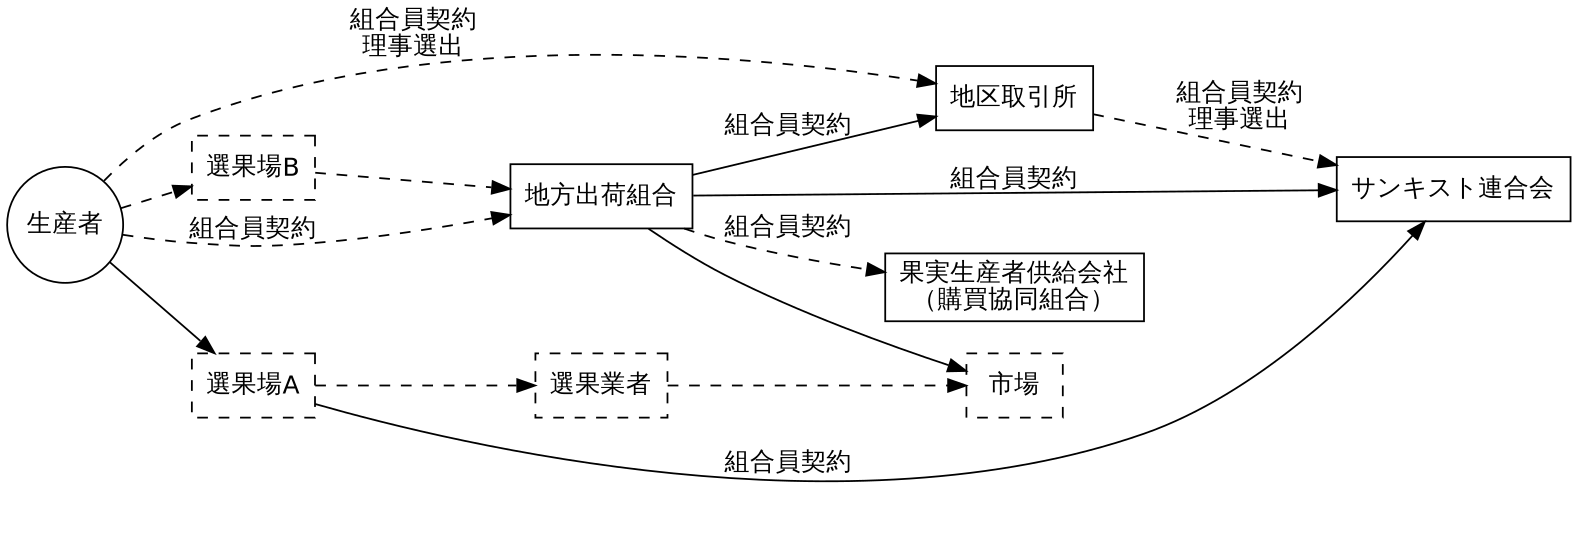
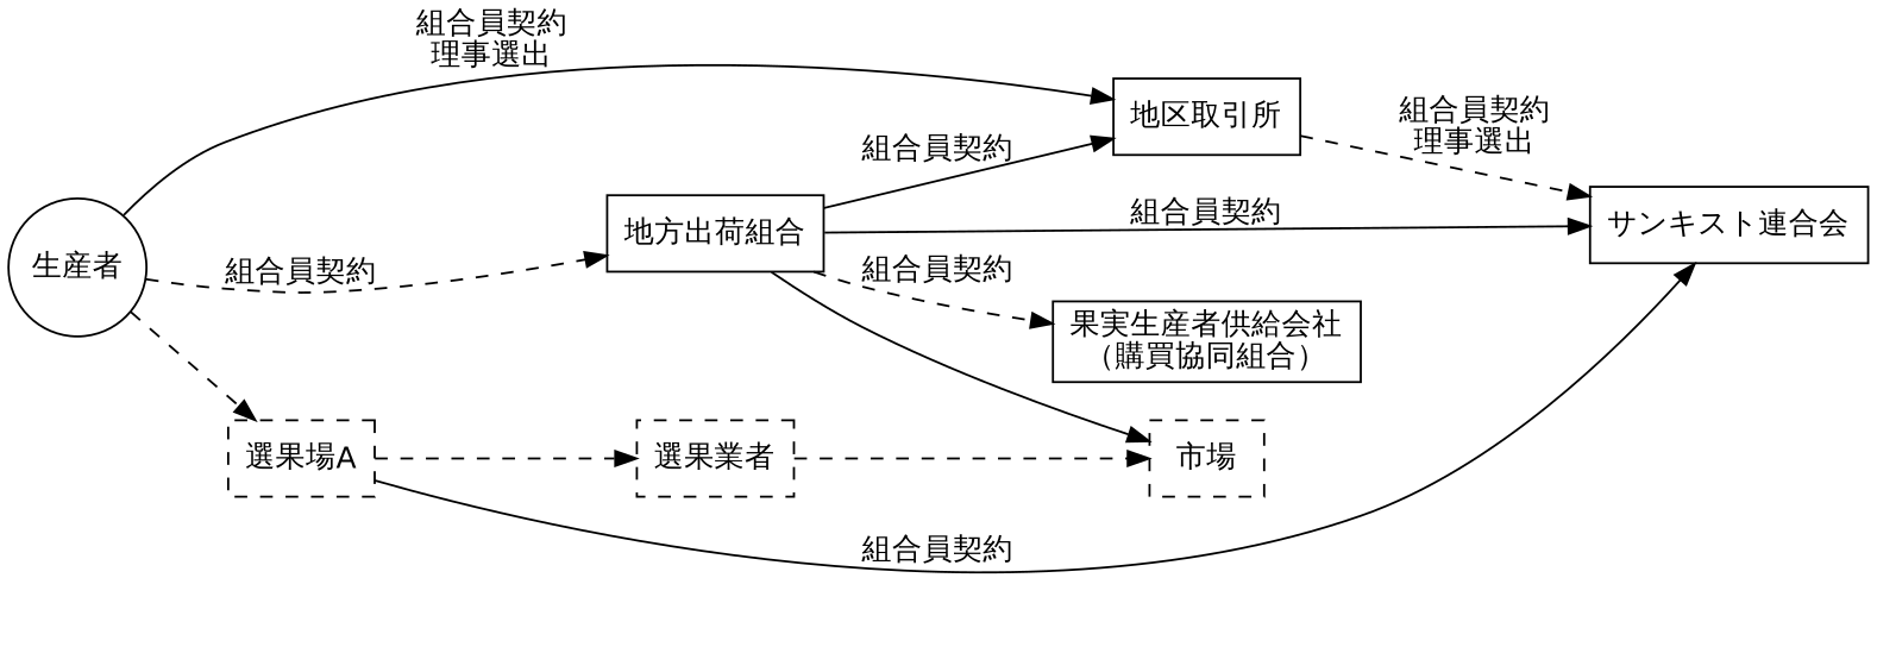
  digraph {
    rankdir=LR
    node [fillcolor=white fixedsize=false fontname=Helvetica shape=box style=filled]
    edge [fontname=Helvetica style=dashed]
    "生産者" [shape=circle width=0.9]
    "地方出荷組合"
    "地区取引所"
    "選果場A" [style=dashed]
-   "選果場B" [style=dashed]
    "サンキスト連合会"
    "果実生産者供給会社\n（購買協同組合）"
    "市場" [style=dashed]
    "選果業者" [style=dashed]
    "生産者" -> "地方出荷組合" [label="組合員契約"]
-   "生産者" -> "地区取引所" [label="組合員契約\n理事選出"]
-   "生産者" -> "選果場A" [style=solid]
-   "生産者" -> "選果場B"
+   "生産者" -> "地区取引所" [label="組合員契約\n理事選出" style=""]
+   "生産者" -> "選果場A"
    "地方出荷組合" -> "地区取引所" [label="組合員契約" style=""]
    "地方出荷組合" -> "サンキスト連合会" [label="組合員契約" style=""]
    "地方出荷組合" -> "果実生産者供給会社\n（購買協同組合）" [label="組合員契約"]
    "地方出荷組合" -> "市場" [style=solid]
    "地区取引所" -> "サンキスト連合会" [label="組合員契約\n理事選出"]
    "選果場A" -> "サンキスト連合会" [label="組合員契約" style=""]
    "選果場A" -> "選果業者"
-   "選果場B" -> "地方出荷組合"
    "選果業者" -> "市場"
  }
